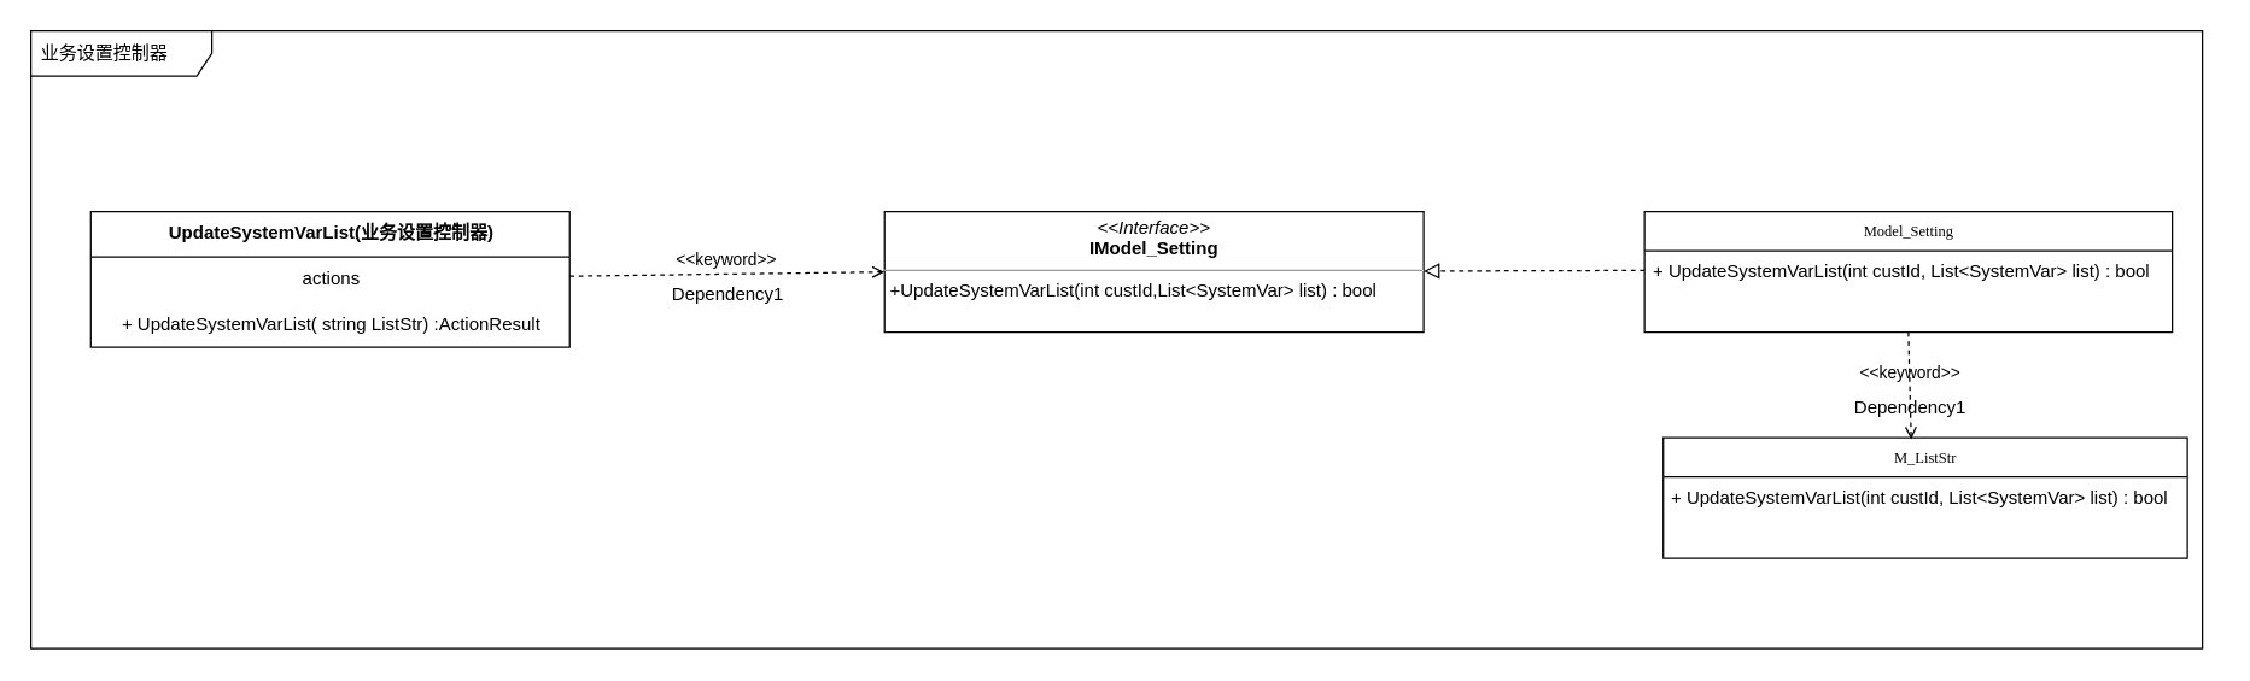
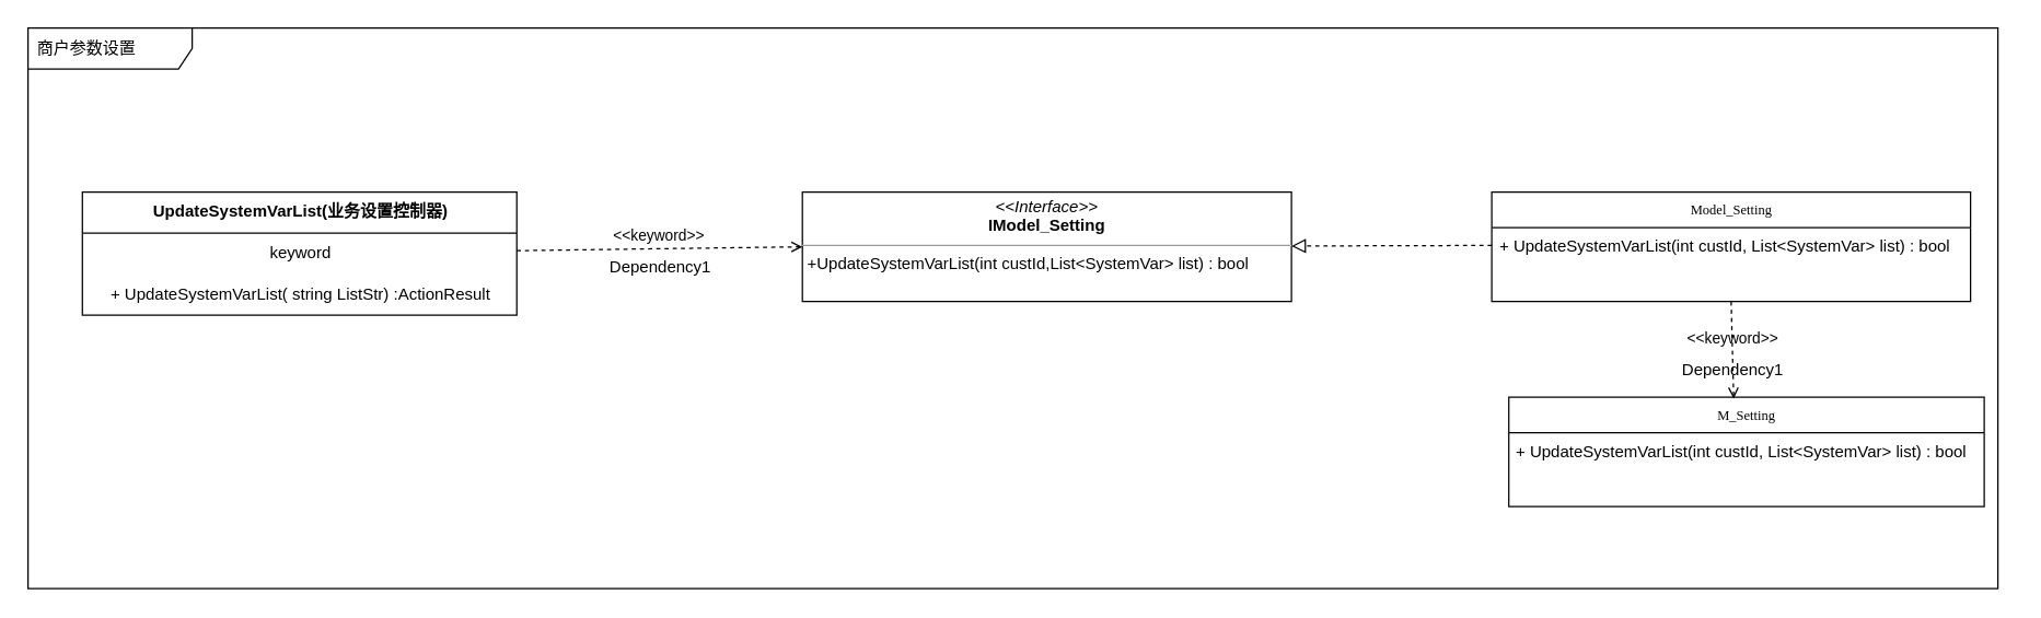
  <mxCell id="0" />
  <mxCell id="1" parent="0" />
  <mxCell id="2" value="" style="group" vertex="1" connectable="0" parent="1"><mxGeometry width="1450" height="410" as="geometry" x="20" y="20" /></mxCell>
- <mxCell id="3" value="业务设置控制器" style="shape=umlFrame;whiteSpace=wrap;html=1;width=120;height=30;boundedLbl=1;verticalAlign=middle;align=left;spacingLeft=5;" parent="2" vertex="1"><mxGeometry width="1440" height="410" as="geometry" /></mxCell>
+ <mxCell id="3" value="商户参数设置" style="shape=umlFrame;whiteSpace=wrap;html=1;width=120;height=30;boundedLbl=1;verticalAlign=middle;align=left;spacingLeft=5;" parent="2" vertex="1"><mxGeometry width="1440" height="410" as="geometry" /></mxCell>
  <mxCell id="4" value="UpdateSystemVarList(业务设置控制器)" style="swimlane;fontStyle=1;align=center;verticalAlign=top;childLayout=stackLayout;horizontal=1;startSize=30;horizontalStack=0;resizeParent=1;resizeParentMax=0;resizeLast=0;collapsible=0;marginBottom=0;html=1;fillColor=default;" parent="2" vertex="1"><mxGeometry x="39.725" y="120" width="317.569" height="90" as="geometry" /></mxCell>
- <mxCell id="5" value="actions" style="html=1;strokeColor=none;fillColor=none;align=center;verticalAlign=middle;spacingLeft=4;spacingRight=4;rotatable=0;points=[[0,0.5],[1,0.5]];resizeWidth=1;" parent="4" vertex="1"><mxGeometry y="30" width="317.569" height="30" as="geometry" /></mxCell>
+ <mxCell id="5" value="keyword" style="html=1;strokeColor=none;fillColor=none;align=center;verticalAlign=middle;spacingLeft=4;spacingRight=4;rotatable=0;points=[[0,0.5],[1,0.5]];resizeWidth=1;" parent="4" vertex="1"><mxGeometry y="30" width="317.569" height="30" as="geometry" /></mxCell>
  <mxCell id="6" value="+ UpdateSystemVarList(&amp;nbsp;string ListStr) :ActionResult" style="html=1;strokeColor=none;fillColor=none;align=center;verticalAlign=middle;spacingLeft=4;spacingRight=4;rotatable=0;points=[[0,0.5],[1,0.5]];resizeWidth=1;" parent="4" vertex="1"><mxGeometry y="60" width="317.569" height="30" as="geometry" /></mxCell>
  <mxCell id="7" value="&lt;p style=&quot;margin: 0px ; margin-top: 4px ; text-align: center&quot;&gt;&lt;i&gt;&amp;lt;&amp;lt;Interface&amp;gt;&amp;gt;&lt;/i&gt;&lt;br&gt;&lt;b&gt;IModel_Setting&lt;/b&gt;&lt;/p&gt;&lt;hr size=&quot;1&quot;&gt;&lt;p style=&quot;margin: 0px ; margin-left: 4px&quot;&gt;+UpdateSystemVarList(int custId,List&amp;lt;SystemVar&amp;gt; list) :&amp;nbsp;bool&lt;br&gt;&lt;br&gt;&lt;/p&gt;" style="verticalAlign=top;align=left;overflow=fill;fontSize=12;fontFamily=Helvetica;html=1;rounded=0;shadow=0;comic=0;labelBackgroundColor=none;strokeWidth=1" parent="2" vertex="1"><mxGeometry x="566.069" y="120" width="357.517" height="80" as="geometry" /></mxCell>
  <mxCell id="8" value="Model_Setting" style="swimlane;html=1;fontStyle=0;childLayout=stackLayout;horizontal=1;startSize=26;fillColor=none;horizontalStack=0;resizeParent=1;resizeLast=0;collapsible=1;marginBottom=0;swimlaneFillColor=#ffffff;rounded=0;shadow=0;comic=0;labelBackgroundColor=none;strokeWidth=1;fontFamily=Verdana;fontSize=10;align=center;" parent="2" vertex="1"><mxGeometry x="1070" y="120" width="350" height="80" as="geometry"><mxRectangle x="330" y="22" width="100" height="26" as="alternateBounds" /></mxGeometry></mxCell>
  <mxCell id="9" value="+&amp;nbsp;UpdateSystemVarList(int custId, List&amp;lt;SystemVar&amp;gt; list) : bool" style="text;html=1;strokeColor=none;fillColor=none;align=left;verticalAlign=top;spacingLeft=4;spacingRight=4;whiteSpace=wrap;overflow=hidden;rotatable=0;points=[[0,0.5],[1,0.5]];portConstraint=eastwest;" parent="8" vertex="1"><mxGeometry y="26" width="350" height="26" as="geometry" /></mxCell>
  <mxCell id="10" value="&amp;lt;&amp;lt;keyword&amp;gt;&amp;gt;" style="endArrow=open;html=1;rounded=0;align=center;verticalAlign=bottom;dashed=1;endFill=0;labelBackgroundColor=none;" parent="2" edge="1" source="5"><mxGeometry relative="1" as="geometry"><mxPoint x="456.828" y="160" as="sourcePoint" /><mxPoint x="566.069" y="160" as="targetPoint" /></mxGeometry></mxCell>
  <mxCell id="11" value="Dependency1" style="resizable=0;html=1;align=center;verticalAlign=top;labelBackgroundColor=none;fillColor=default;" parent="10" connectable="0" vertex="1"><mxGeometry relative="1" as="geometry" /></mxCell>
  <mxCell id="12" value="" style="endArrow=block;startArrow=none;endFill=0;startFill=0;endSize=8;html=1;verticalAlign=bottom;dashed=1;labelBackgroundColor=none;rounded=0;exitX=0;exitY=0.5;exitDx=0;exitDy=0;" parent="2" source="9" target="7" edge="1"><mxGeometry width="160" relative="1" as="geometry"><mxPoint x="724.966" y="290" as="sourcePoint" /><mxPoint x="883.862" y="290" as="targetPoint" /></mxGeometry></mxCell>
- <mxCell id="13" value="M_ListStr" style="swimlane;html=1;fontStyle=0;childLayout=stackLayout;horizontal=1;startSize=26;fillColor=none;horizontalStack=0;resizeParent=1;resizeLast=0;collapsible=1;marginBottom=0;swimlaneFillColor=#ffffff;rounded=0;shadow=0;comic=0;labelBackgroundColor=none;strokeWidth=1;fontFamily=Verdana;fontSize=10;align=center;" parent="2" vertex="1"><mxGeometry x="1082.48" y="270" width="347.52" height="80" as="geometry"><mxRectangle x="330" y="22" width="100" height="26" as="alternateBounds" /></mxGeometry></mxCell>
+ <mxCell id="13" value="M_Setting" style="swimlane;html=1;fontStyle=0;childLayout=stackLayout;horizontal=1;startSize=26;fillColor=none;horizontalStack=0;resizeParent=1;resizeLast=0;collapsible=1;marginBottom=0;swimlaneFillColor=#ffffff;rounded=0;shadow=0;comic=0;labelBackgroundColor=none;strokeWidth=1;fontFamily=Verdana;fontSize=10;align=center;" parent="2" vertex="1"><mxGeometry x="1082.48" y="270" width="347.52" height="80" as="geometry"><mxRectangle x="330" y="22" width="100" height="26" as="alternateBounds" /></mxGeometry></mxCell>
  <mxCell id="14" value="+&amp;nbsp;UpdateSystemVarList(int custId, List&amp;lt;SystemVar&amp;gt; list) : bool" style="text;html=1;strokeColor=none;fillColor=none;align=left;verticalAlign=top;spacingLeft=4;spacingRight=4;whiteSpace=wrap;overflow=hidden;rotatable=0;points=[[0,0.5],[1,0.5]];portConstraint=eastwest;" parent="13" vertex="1"><mxGeometry y="26" width="347.52" height="26" as="geometry" /></mxCell>
  <mxCell id="15" value="&amp;lt;&amp;lt;keyword&amp;gt;&amp;gt;" style="endArrow=open;html=1;rounded=0;align=center;verticalAlign=bottom;dashed=1;endFill=0;labelBackgroundColor=none;entryX=0.473;entryY=0.013;entryDx=0;entryDy=0;entryPerimeter=0;" parent="2" target="13" edge="1"><mxGeometry relative="1" as="geometry"><mxPoint x="1245" y="200" as="sourcePoint" /><mxPoint x="1390.345" y="250" as="targetPoint" /></mxGeometry></mxCell>
  <mxCell id="16" value="Dependency1" style="resizable=0;html=1;align=center;verticalAlign=top;labelBackgroundColor=none;fillColor=default;" parent="15" connectable="0" vertex="1"><mxGeometry relative="1" as="geometry" /></mxCell>
